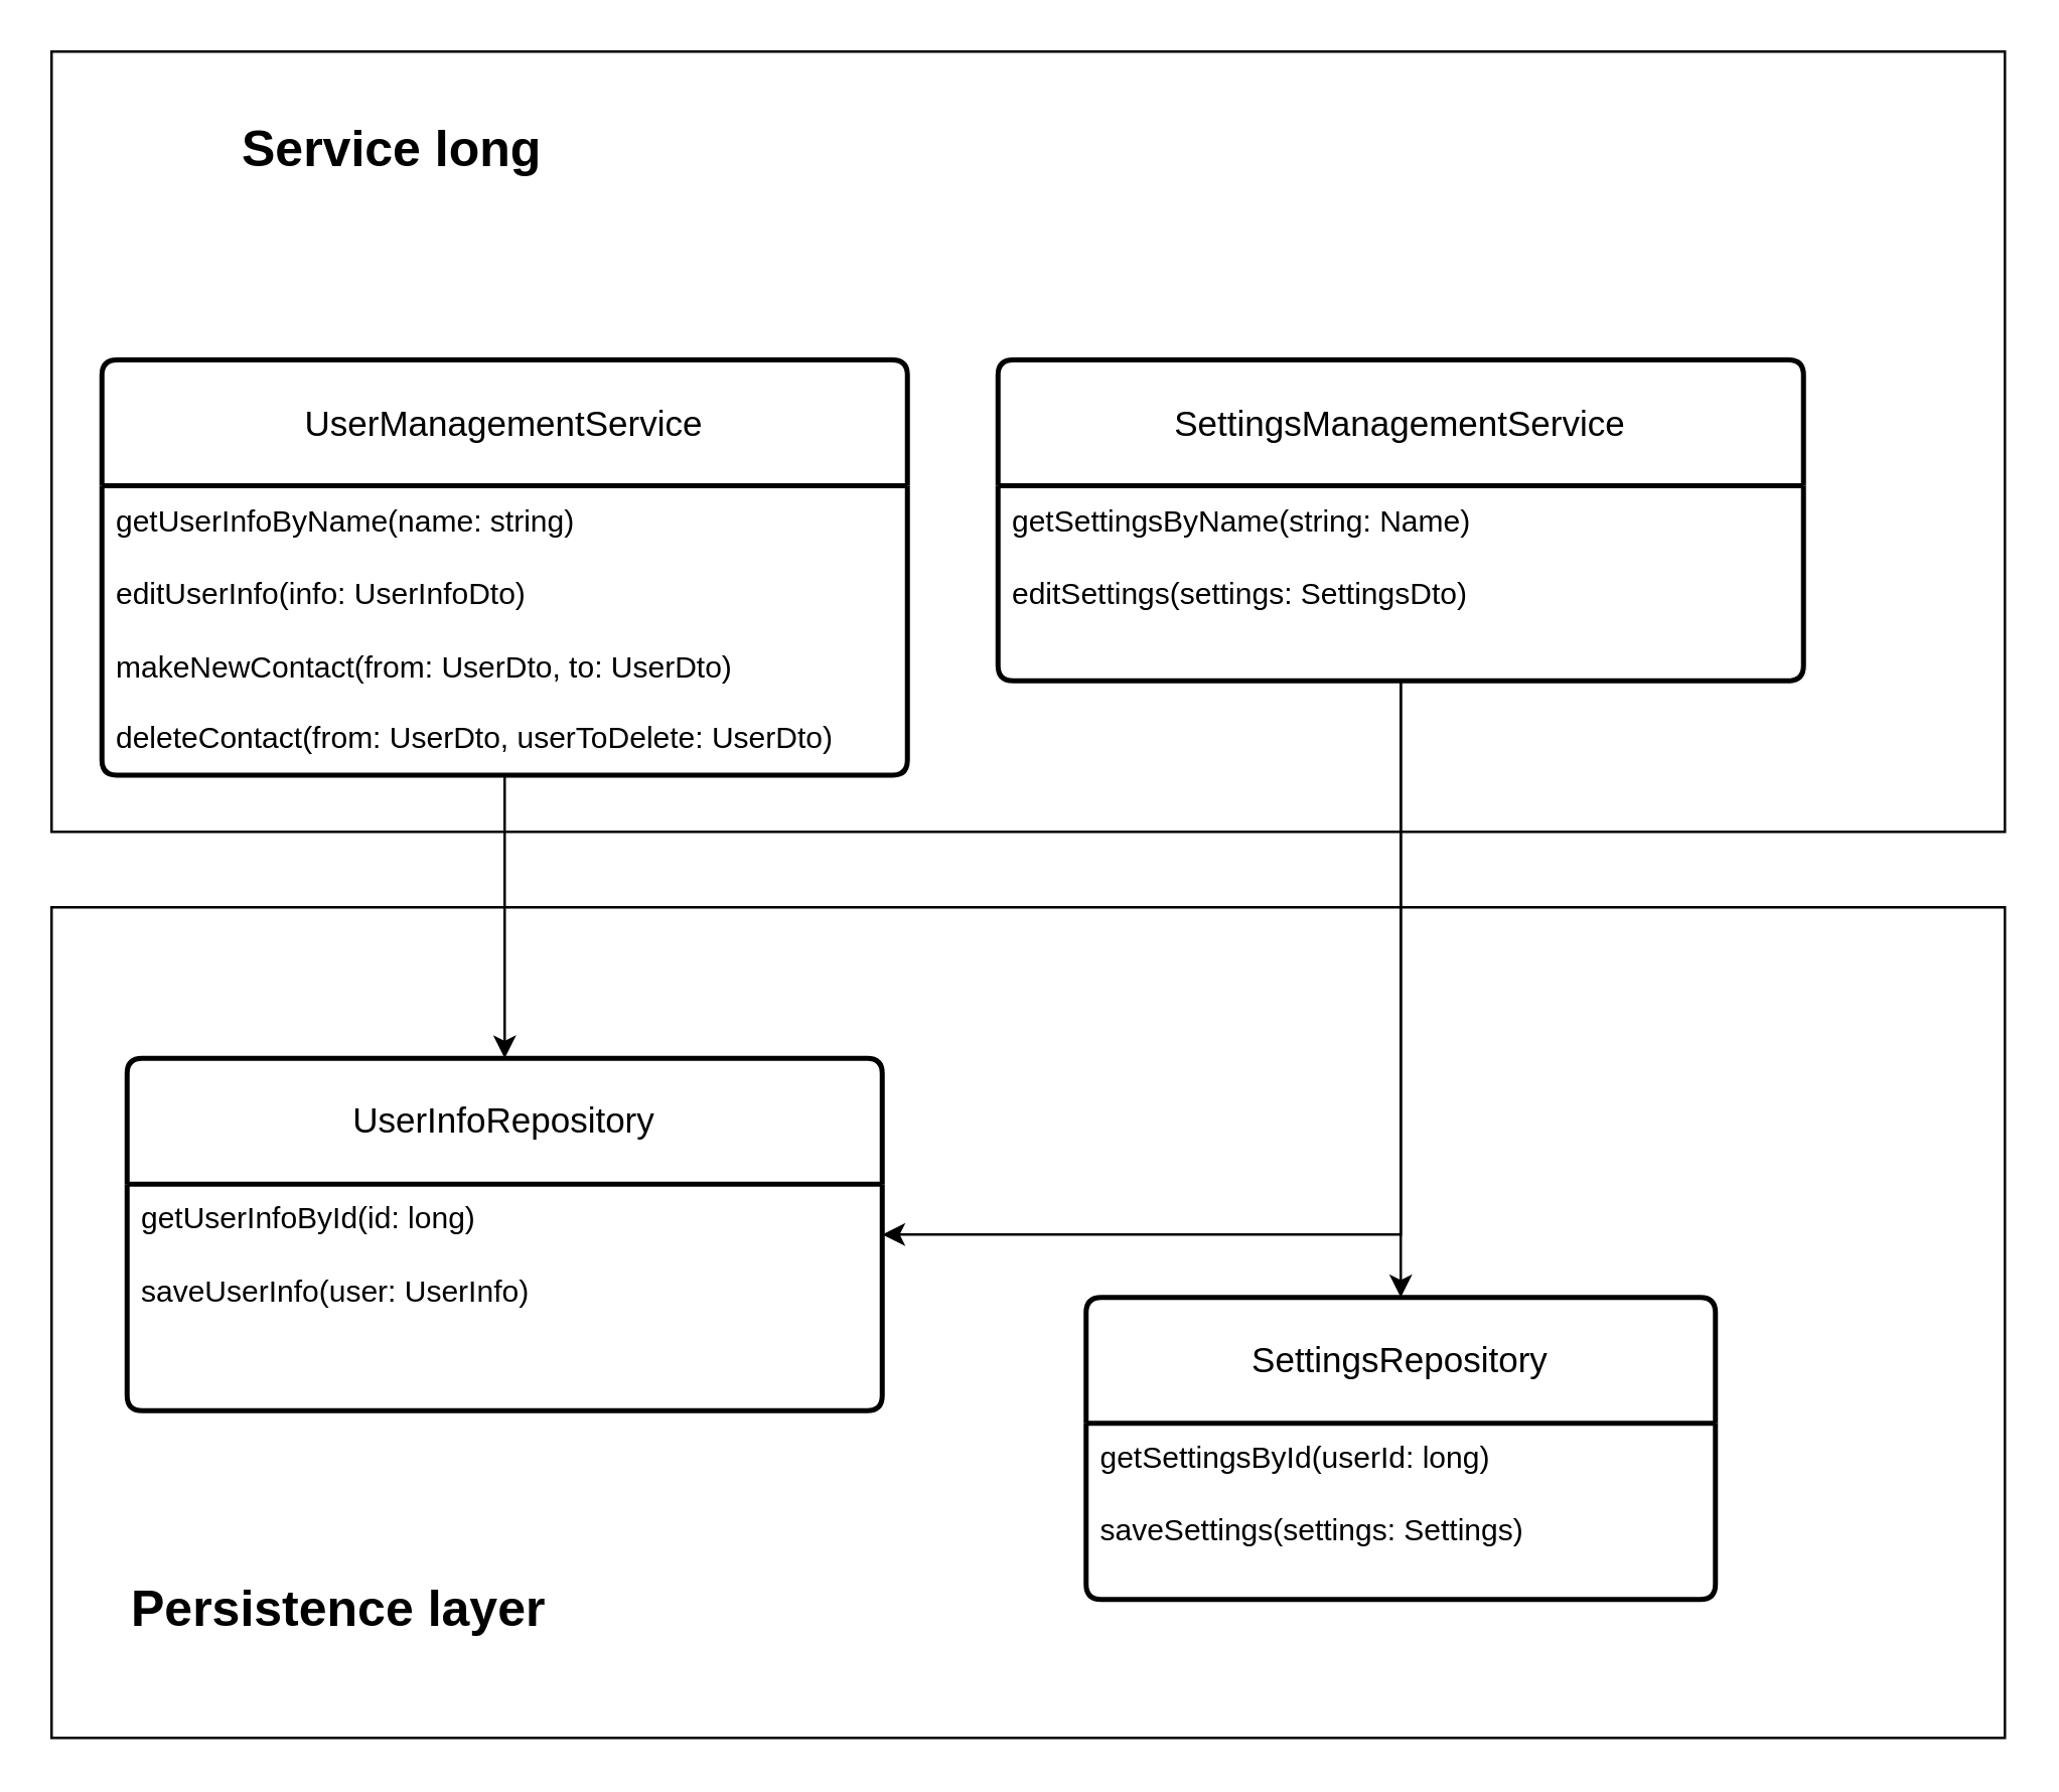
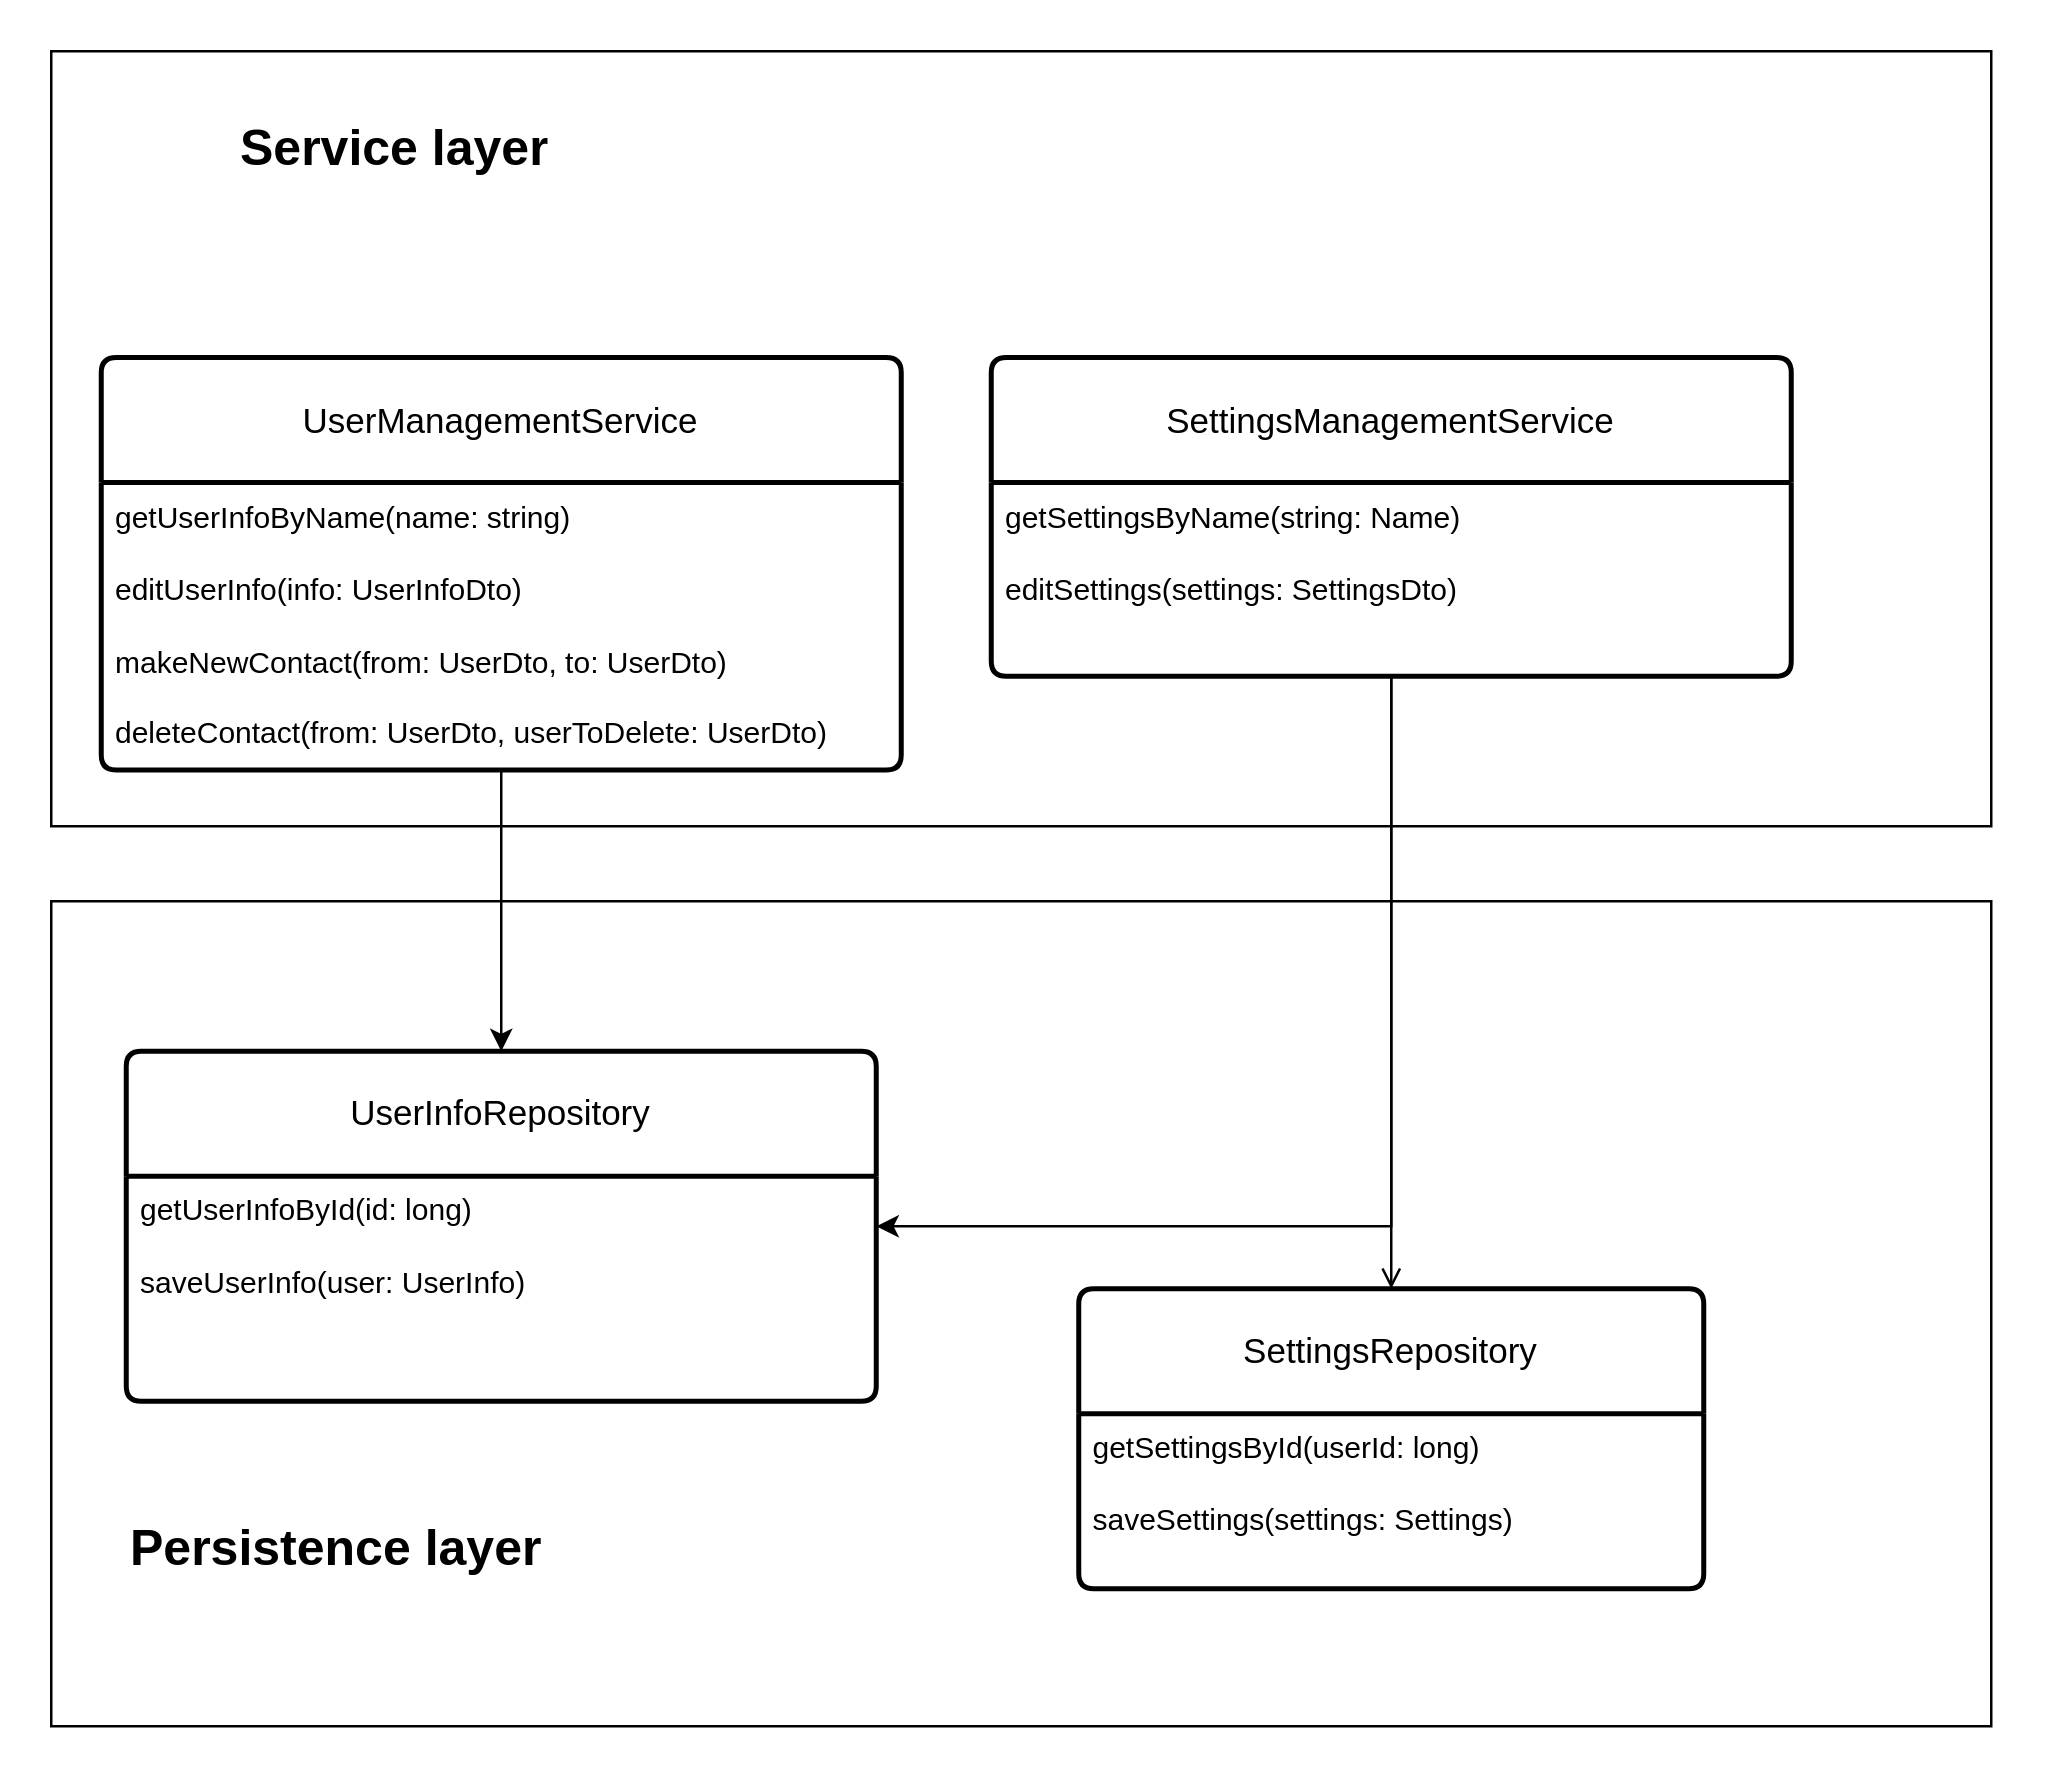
  <mxCell id="0" />
  <mxCell id="1" parent="0" />
  <mxCell id="2" value="" style="rounded=0;whiteSpace=wrap;html=1;" parent="1" vertex="1"><mxGeometry x="20" y="20" width="776" height="310" as="geometry" /></mxCell>
  <mxCell id="3" value="" style="rounded=0;whiteSpace=wrap;html=1;" parent="1" vertex="1"><mxGeometry x="20" y="360" width="776" height="330" as="geometry" /></mxCell>
  <mxCell id="4" value="UserManagementService" style="swimlane;childLayout=stackLayout;horizontal=1;startSize=50;horizontalStack=0;rounded=1;fontSize=14;fontStyle=0;strokeWidth=2;resizeParent=0;resizeLast=1;shadow=0;dashed=0;align=center;arcSize=4;whiteSpace=wrap;html=1;" parent="1" vertex="1"><mxGeometry x="40" y="142.5" width="320" height="165" as="geometry" /></mxCell>
  <mxCell id="5" value="&lt;div&gt;getUserInfoByName(name: string)&lt;/div&gt;&lt;div&gt;&lt;br&gt;&lt;/div&gt;&lt;div&gt;editUserInfo(info: UserInfoDto)&lt;/div&gt;&lt;div&gt;&lt;br&gt;&lt;/div&gt;&lt;div&gt;makeNewContact(from: UserDto, to: UserDto)&lt;/div&gt;&lt;div&gt;&lt;br&gt;&lt;/div&gt;&lt;div&gt;deleteContact(from: UserDto, userToDelete: UserDto)&lt;/div&gt;" style="align=left;strokeColor=none;fillColor=none;spacingLeft=4;fontSize=12;verticalAlign=top;resizable=0;rotatable=0;part=1;html=1;" parent="4" vertex="1"><mxGeometry y="50" width="320" height="115" as="geometry" /></mxCell>
  <mxCell id="6" value="UserInfoRepository" style="swimlane;childLayout=stackLayout;horizontal=1;startSize=50;horizontalStack=0;rounded=1;fontSize=14;fontStyle=0;strokeWidth=2;resizeParent=0;resizeLast=1;shadow=0;dashed=0;align=center;arcSize=4;whiteSpace=wrap;html=1;" parent="1" vertex="1"><mxGeometry x="50" y="420" width="300" height="140" as="geometry" /></mxCell>
  <mxCell id="7" value="&lt;div&gt;getUserInfoById(id: long)&lt;/div&gt;&lt;div&gt;&lt;br&gt;&lt;/div&gt;&lt;div&gt;saveUserInfo(user: UserInfo)&lt;/div&gt;&lt;div&gt;&lt;br&gt;&lt;/div&gt;&lt;div&gt;&lt;br&gt;&lt;/div&gt;" style="align=left;strokeColor=none;fillColor=none;spacingLeft=4;fontSize=12;verticalAlign=top;resizable=0;rotatable=0;part=1;html=1;" parent="6" vertex="1"><mxGeometry y="50" width="300" height="90" as="geometry" /></mxCell>
  <mxCell id="8" style="edgeStyle=orthogonalEdgeStyle;rounded=0;orthogonalLoop=1;jettySize=auto;html=1;exitX=0.5;exitY=1;exitDx=0;exitDy=0;" parent="1" source="5" target="6" edge="1"><mxGeometry relative="1" as="geometry" /></mxCell>
- <mxCell id="9" value="&lt;b&gt;&lt;font style=&quot;font-size: 20px;&quot;&gt;Service long&lt;/font&gt;&lt;/b&gt;" style="text;strokeColor=none;fillColor=none;spacingLeft=4;spacingRight=4;overflow=hidden;rotatable=0;points=[[0,0.5],[1,0.5]];portConstraint=eastwest;fontSize=12;whiteSpace=wrap;html=1;" parent="1" vertex="1"><mxGeometry x="90" y="40" width="250" height="30" as="geometry" /></mxCell>
- <mxCell id="10" value="&lt;b&gt;&lt;font&gt;&lt;span style=&quot;font-size: 20px;&quot;&gt;Persistence layer&lt;/span&gt;&lt;/font&gt;&lt;/b&gt;" style="text;strokeColor=none;fillColor=none;spacingLeft=4;spacingRight=4;overflow=hidden;rotatable=0;points=[[0,0.5],[1,0.5]];portConstraint=eastwest;fontSize=12;whiteSpace=wrap;html=1;" parent="1" vertex="1"><mxGeometry x="46" y="620" width="250" height="30" as="geometry" /></mxCell>
- <mxCell id="11" style="edgeStyle=orthogonalEdgeStyle;rounded=0;orthogonalLoop=1;jettySize=auto;html=1;" edge="1" parent="1" source="12" target="14"><mxGeometry relative="1" as="geometry" /></mxCell>
+ <mxCell id="9" value="&lt;b&gt;&lt;font style=&quot;font-size: 20px;&quot;&gt;Service layer&lt;/font&gt;&lt;/b&gt;" style="text;strokeColor=none;fillColor=none;spacingLeft=4;spacingRight=4;overflow=hidden;rotatable=0;points=[[0,0.5],[1,0.5]];portConstraint=eastwest;fontSize=12;whiteSpace=wrap;html=1;" parent="1" vertex="1"><mxGeometry x="90" y="40" width="250" height="30" as="geometry" /></mxCell>
+ <mxCell id="10" value="&lt;b&gt;&lt;font&gt;&lt;span style=&quot;font-size: 20px;&quot;&gt;Persistence layer&lt;/span&gt;&lt;/font&gt;&lt;/b&gt;" style="text;strokeColor=none;fillColor=none;spacingLeft=4;spacingRight=4;overflow=hidden;rotatable=0;points=[[0,0.5],[1,0.5]];portConstraint=eastwest;fontSize=12;whiteSpace=wrap;html=1;" parent="1" vertex="1"><mxGeometry x="46" y="600" width="250" height="30" as="geometry" /></mxCell>
+ <mxCell id="11" style="edgeStyle=orthogonalEdgeStyle;rounded=0;orthogonalLoop=1;jettySize=auto;html=1;endArrow=open;" edge="1" parent="1" source="12" target="14"><mxGeometry relative="1" as="geometry" /></mxCell>
  <mxCell id="12" value="SettingsManagementService" style="swimlane;childLayout=stackLayout;horizontal=1;startSize=50;horizontalStack=0;rounded=1;fontSize=14;fontStyle=0;strokeWidth=2;resizeParent=0;resizeLast=1;shadow=0;dashed=0;align=center;arcSize=4;whiteSpace=wrap;html=1;" vertex="1" parent="1"><mxGeometry x="396" y="142.5" width="320" height="127.5" as="geometry" /></mxCell>
  <mxCell id="13" value="getSettingsByName(string: Name)&lt;div&gt;&lt;br&gt;&lt;/div&gt;&lt;div&gt;editSettings(settings: SettingsDto)&lt;/div&gt;&lt;div&gt;&lt;br&gt;&lt;/div&gt;&lt;div&gt;&lt;br&gt;&lt;/div&gt;" style="align=left;strokeColor=none;fillColor=none;spacingLeft=4;fontSize=12;verticalAlign=top;resizable=0;rotatable=0;part=1;html=1;" vertex="1" parent="12"><mxGeometry y="50" width="320" height="77.5" as="geometry" /></mxCell>
  <mxCell id="14" value="SettingsRepository" style="swimlane;childLayout=stackLayout;horizontal=1;startSize=50;horizontalStack=0;rounded=1;fontSize=14;fontStyle=0;strokeWidth=2;resizeParent=0;resizeLast=1;shadow=0;dashed=0;align=center;arcSize=4;whiteSpace=wrap;html=1;" vertex="1" parent="1"><mxGeometry x="431" y="515" width="250" height="120" as="geometry" /></mxCell>
  <mxCell id="15" value="&lt;div&gt;getSettingsById(userId: long)&lt;/div&gt;&lt;div&gt;&lt;br&gt;&lt;/div&gt;&lt;div&gt;saveSettings(settings: Settings)&lt;/div&gt;" style="align=left;strokeColor=none;fillColor=none;spacingLeft=4;fontSize=12;verticalAlign=top;resizable=0;rotatable=0;part=1;html=1;" vertex="1" parent="14"><mxGeometry y="50" width="250" height="70" as="geometry" /></mxCell>
  <mxCell id="16" style="edgeStyle=orthogonalEdgeStyle;rounded=0;orthogonalLoop=1;jettySize=auto;html=1;" edge="1" parent="1" source="13" target="6"><mxGeometry relative="1" as="geometry"><Array as="points"><mxPoint x="556" y="490" /></Array></mxGeometry></mxCell>
